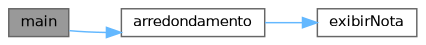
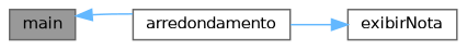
  digraph {
    fontname="DejaVu Sans"
    rankdir=LR
    node [color=grey40 fillcolor=white fontname="DejaVu Sans" fontsize=10 shape=box style=filled]
    edge [color=steelblue1 fontname="DejaVu Sans" fontsize=10 labelfontname=Helvetica labelfontsize=10 style=solid]
    n1 [color=gray40 fillcolor=grey60 fontcolor=black height=0.2 label=main width=0.4]
    n2 [height=0.2 label=arredondamento width=0.4]
    n3 [height=0.2 label=exibirNota width=0.4]
-   n1 -> n2
+   n2 -> n1
    n2 -> n3
  }
